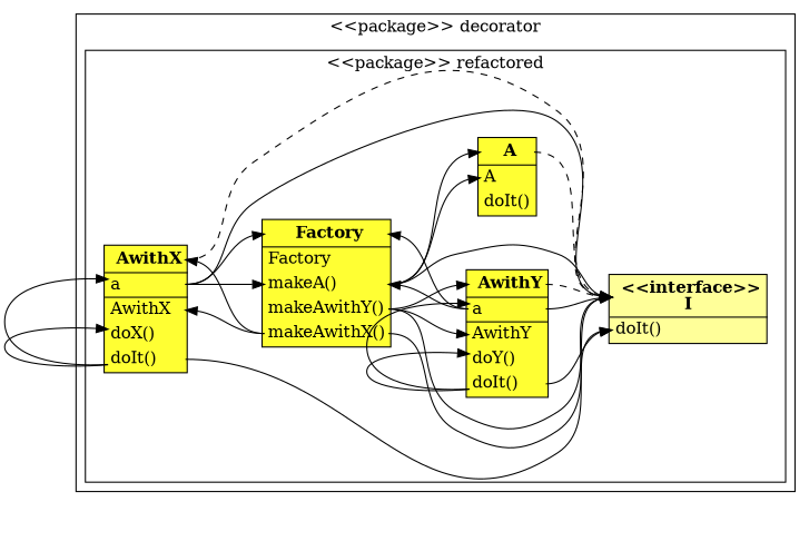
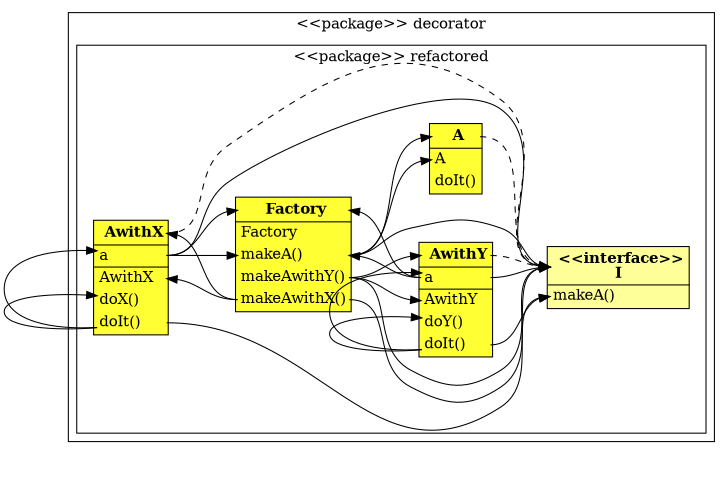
  digraph {
    compound=true
    rankdir=LR
    ranksep=equally
    node [shape=none]
    edge [arrowhead=normal color=black headport=9 penwidth=1 style=solid tailport=11]
-   n1 [label=<<TABLE BGCOLOR="#FFFF99"> <TR> <TD PORT="9" BORDER="0"> <FONT COLOR="black"><B>&lt;&lt;interface&gt;&gt;<BR/>I</B></FONT></TD></TR> <HR/><TR><TD PORT="10" ALIGN="LEFT" BORDER="0"><FONT COLOR="black">doIt()</FONT></TD></TR> </TABLE>>]
+   n1 [label=<<TABLE BGCOLOR="#FFFF99"> <TR> <TD PORT="9" BORDER="0"> <FONT COLOR="black"><B>&lt;&lt;interface&gt;&gt;<BR/>I</B></FONT></TD></TR> <HR/><TR><TD PORT="10" ALIGN="LEFT" BORDER="0"><FONT COLOR="black">makeA()</FONT></TD></TR> </TABLE>>]
    n2 [label=<<TABLE BGCOLOR="#FFFF33"> <TR> <TD PORT="16" BORDER="0"> <FONT COLOR="black"><B>AwithX</B></FONT></TD></TR> <HR/><TR><TD PORT="4" ALIGN="LEFT" BORDER="0"><FONT COLOR="black">a</FONT></TD></TR> <HR/><TR><TD PORT="18" ALIGN="LEFT" BORDER="0"><FONT COLOR="black">AwithX</FONT></TD></TR> <TR><TD PORT="17" ALIGN="LEFT" BORDER="0"><FONT COLOR="black">doX()</FONT></TD></TR> <TR><TD PORT="11" ALIGN="LEFT" BORDER="0"><FONT COLOR="black">doIt()</FONT></TD></TR> </TABLE>>]
    n3 [label=<<TABLE BGCOLOR="#FFFF33"> <TR> <TD PORT="19" BORDER="0"> <FONT COLOR="black"><B>AwithY</B></FONT></TD></TR> <HR/><TR><TD PORT="3" ALIGN="LEFT" BORDER="0"><FONT COLOR="black">a</FONT></TD></TR> <HR/><TR><TD PORT="21" ALIGN="LEFT" BORDER="0"><FONT COLOR="black">AwithY</FONT></TD></TR> <TR><TD PORT="20" ALIGN="LEFT" BORDER="0"><FONT COLOR="black">doY()</FONT></TD></TR> <TR><TD PORT="12" ALIGN="LEFT" BORDER="0"><FONT COLOR="black">doIt()</FONT></TD></TR> </TABLE>>]
    n4 [label=<<TABLE BGCOLOR="#FFFF33"> <TR> <TD PORT="13" BORDER="0"> <FONT COLOR="black"><B>A</B></FONT></TD></TR> <HR/><TR><TD PORT="15" ALIGN="LEFT" BORDER="0"><FONT COLOR="black">A</FONT></TD></TR> <TR><TD PORT="14" ALIGN="LEFT" BORDER="0"><FONT COLOR="black">doIt()</FONT></TD></TR> </TABLE>>]
    n5 [label=<<TABLE BGCOLOR="#FFFF33"> <TR> <TD PORT="2" BORDER="0"> <FONT COLOR="black"><B>Factory</B></FONT></TD></TR> <HR/><TR><TD PORT="8" ALIGN="LEFT" BORDER="0"><FONT COLOR="black">Factory</FONT></TD></TR> <TR><TD PORT="5" ALIGN="LEFT" BORDER="0"><FONT COLOR="black">makeA()</FONT></TD></TR> <TR><TD PORT="7" ALIGN="LEFT" BORDER="0"><FONT COLOR="black">makeAwithY()</FONT></TD></TR> <TR><TD PORT="6" ALIGN="LEFT" BORDER="0"><FONT COLOR="black">makeAwithX()</FONT></TD></TR> </TABLE>>]
    subgraph cluster_1 {
      label=<<FONT COLOR="black">&lt;&lt;package&gt;&gt; decorator</FONT>>
      subgraph cluster_2 {
        label=<<FONT COLOR="black">&lt;&lt;package&gt;&gt; refactored</FONT>>
        n1
        n2
        n3
        n4
        n5
      }
    }
    n2 -> n1 [headport=10]
    n2 -> n1 [tailport=4]
    n2 -> n1 [arrowhead=empty style=dashed tailport=16]
    n2 -> n2 [headport=17]
    n2 -> n2 [headport=4]
    n2 -> n5 [headport=2 tailport=4]
    n2 -> n5 [headport=5 tailport=4]
    n3 -> n1 [headport=10 tailport=12]
    n3 -> n1 [tailport=3]
    n3 -> n1 [arrowhead=empty style=dashed tailport=19]
    n3 -> n3 [headport=20 tailport=12]
    n3 -> n3 [headport=3 tailport=12]
    n3 -> n5 [headport=2 tailport=3]
    n3 -> n5 [headport=5 tailport=3]
    n4 -> n1 [arrowhead=empty style=dashed tailport=13]
    n5 -> n1 [tailport=6]
    n5 -> n1 [tailport=7]
    n5 -> n1 [tailport=5]
    n5 -> n2 [headport=18 tailport=6]
    n5 -> n2 [headport=16 tailport=6]
    n5 -> n3 [headport=21 tailport=7]
    n5 -> n3 [headport=19 tailport=7]
    n5 -> n4 [headport=15 tailport=5]
    n5 -> n4 [headport=13 tailport=5]
  }
